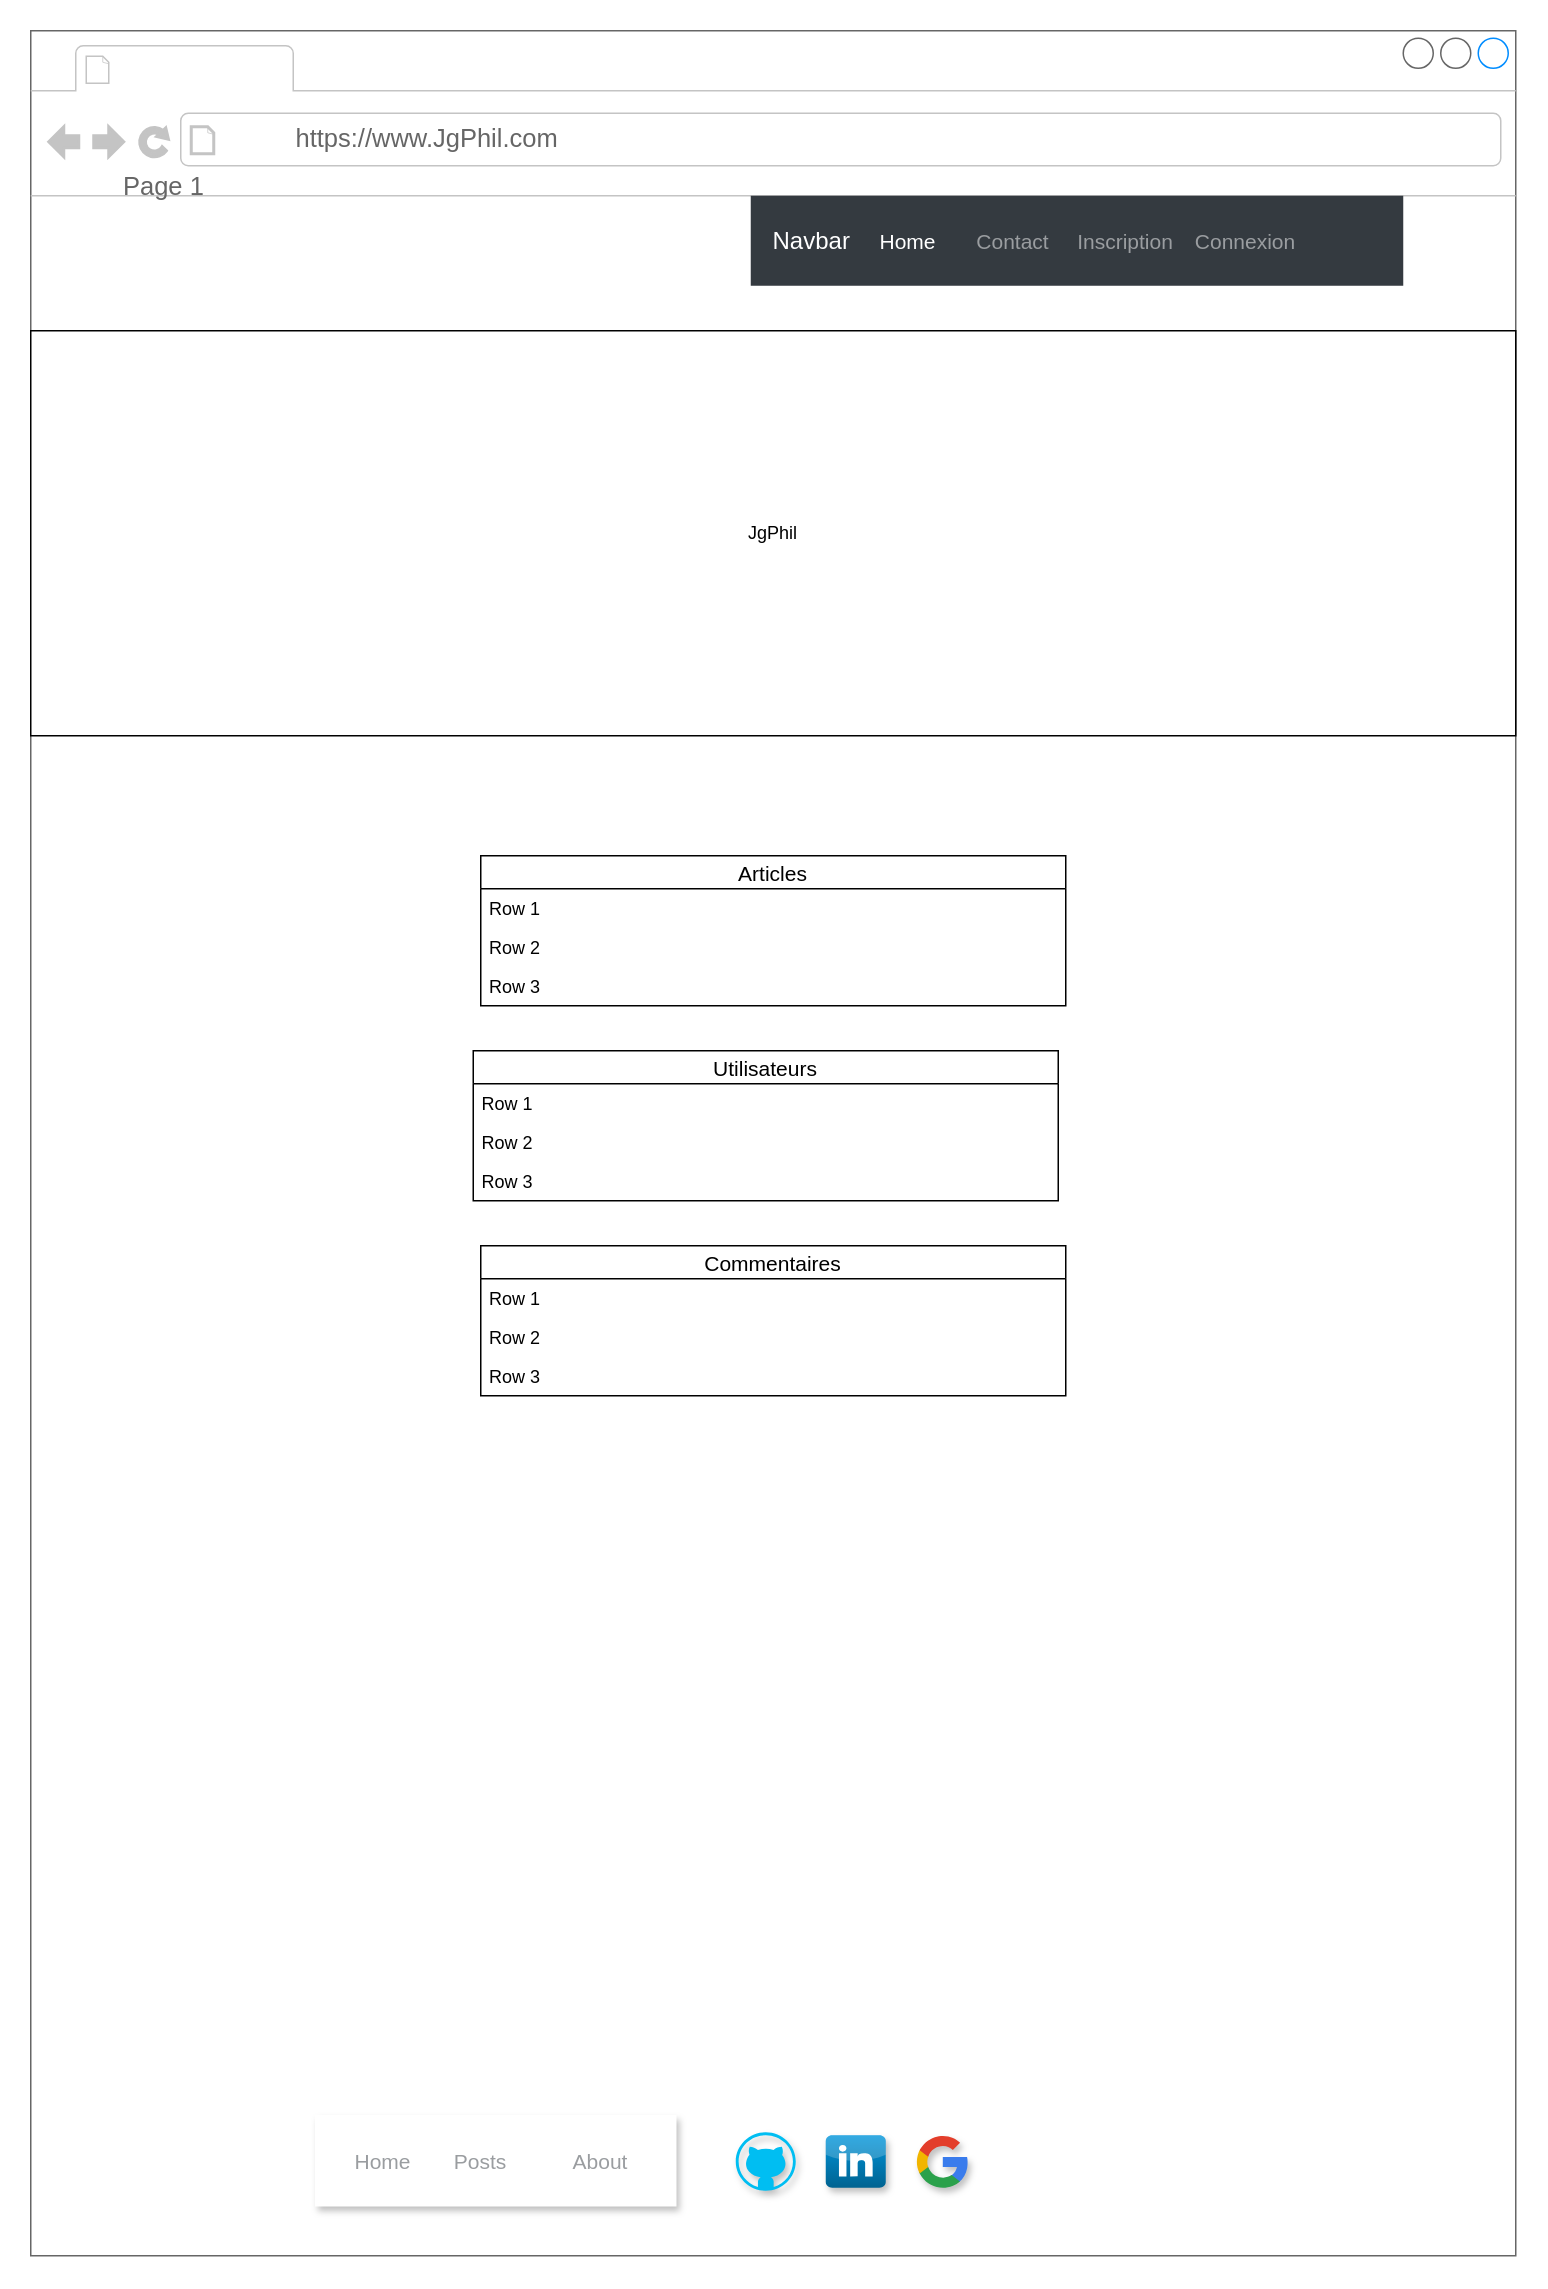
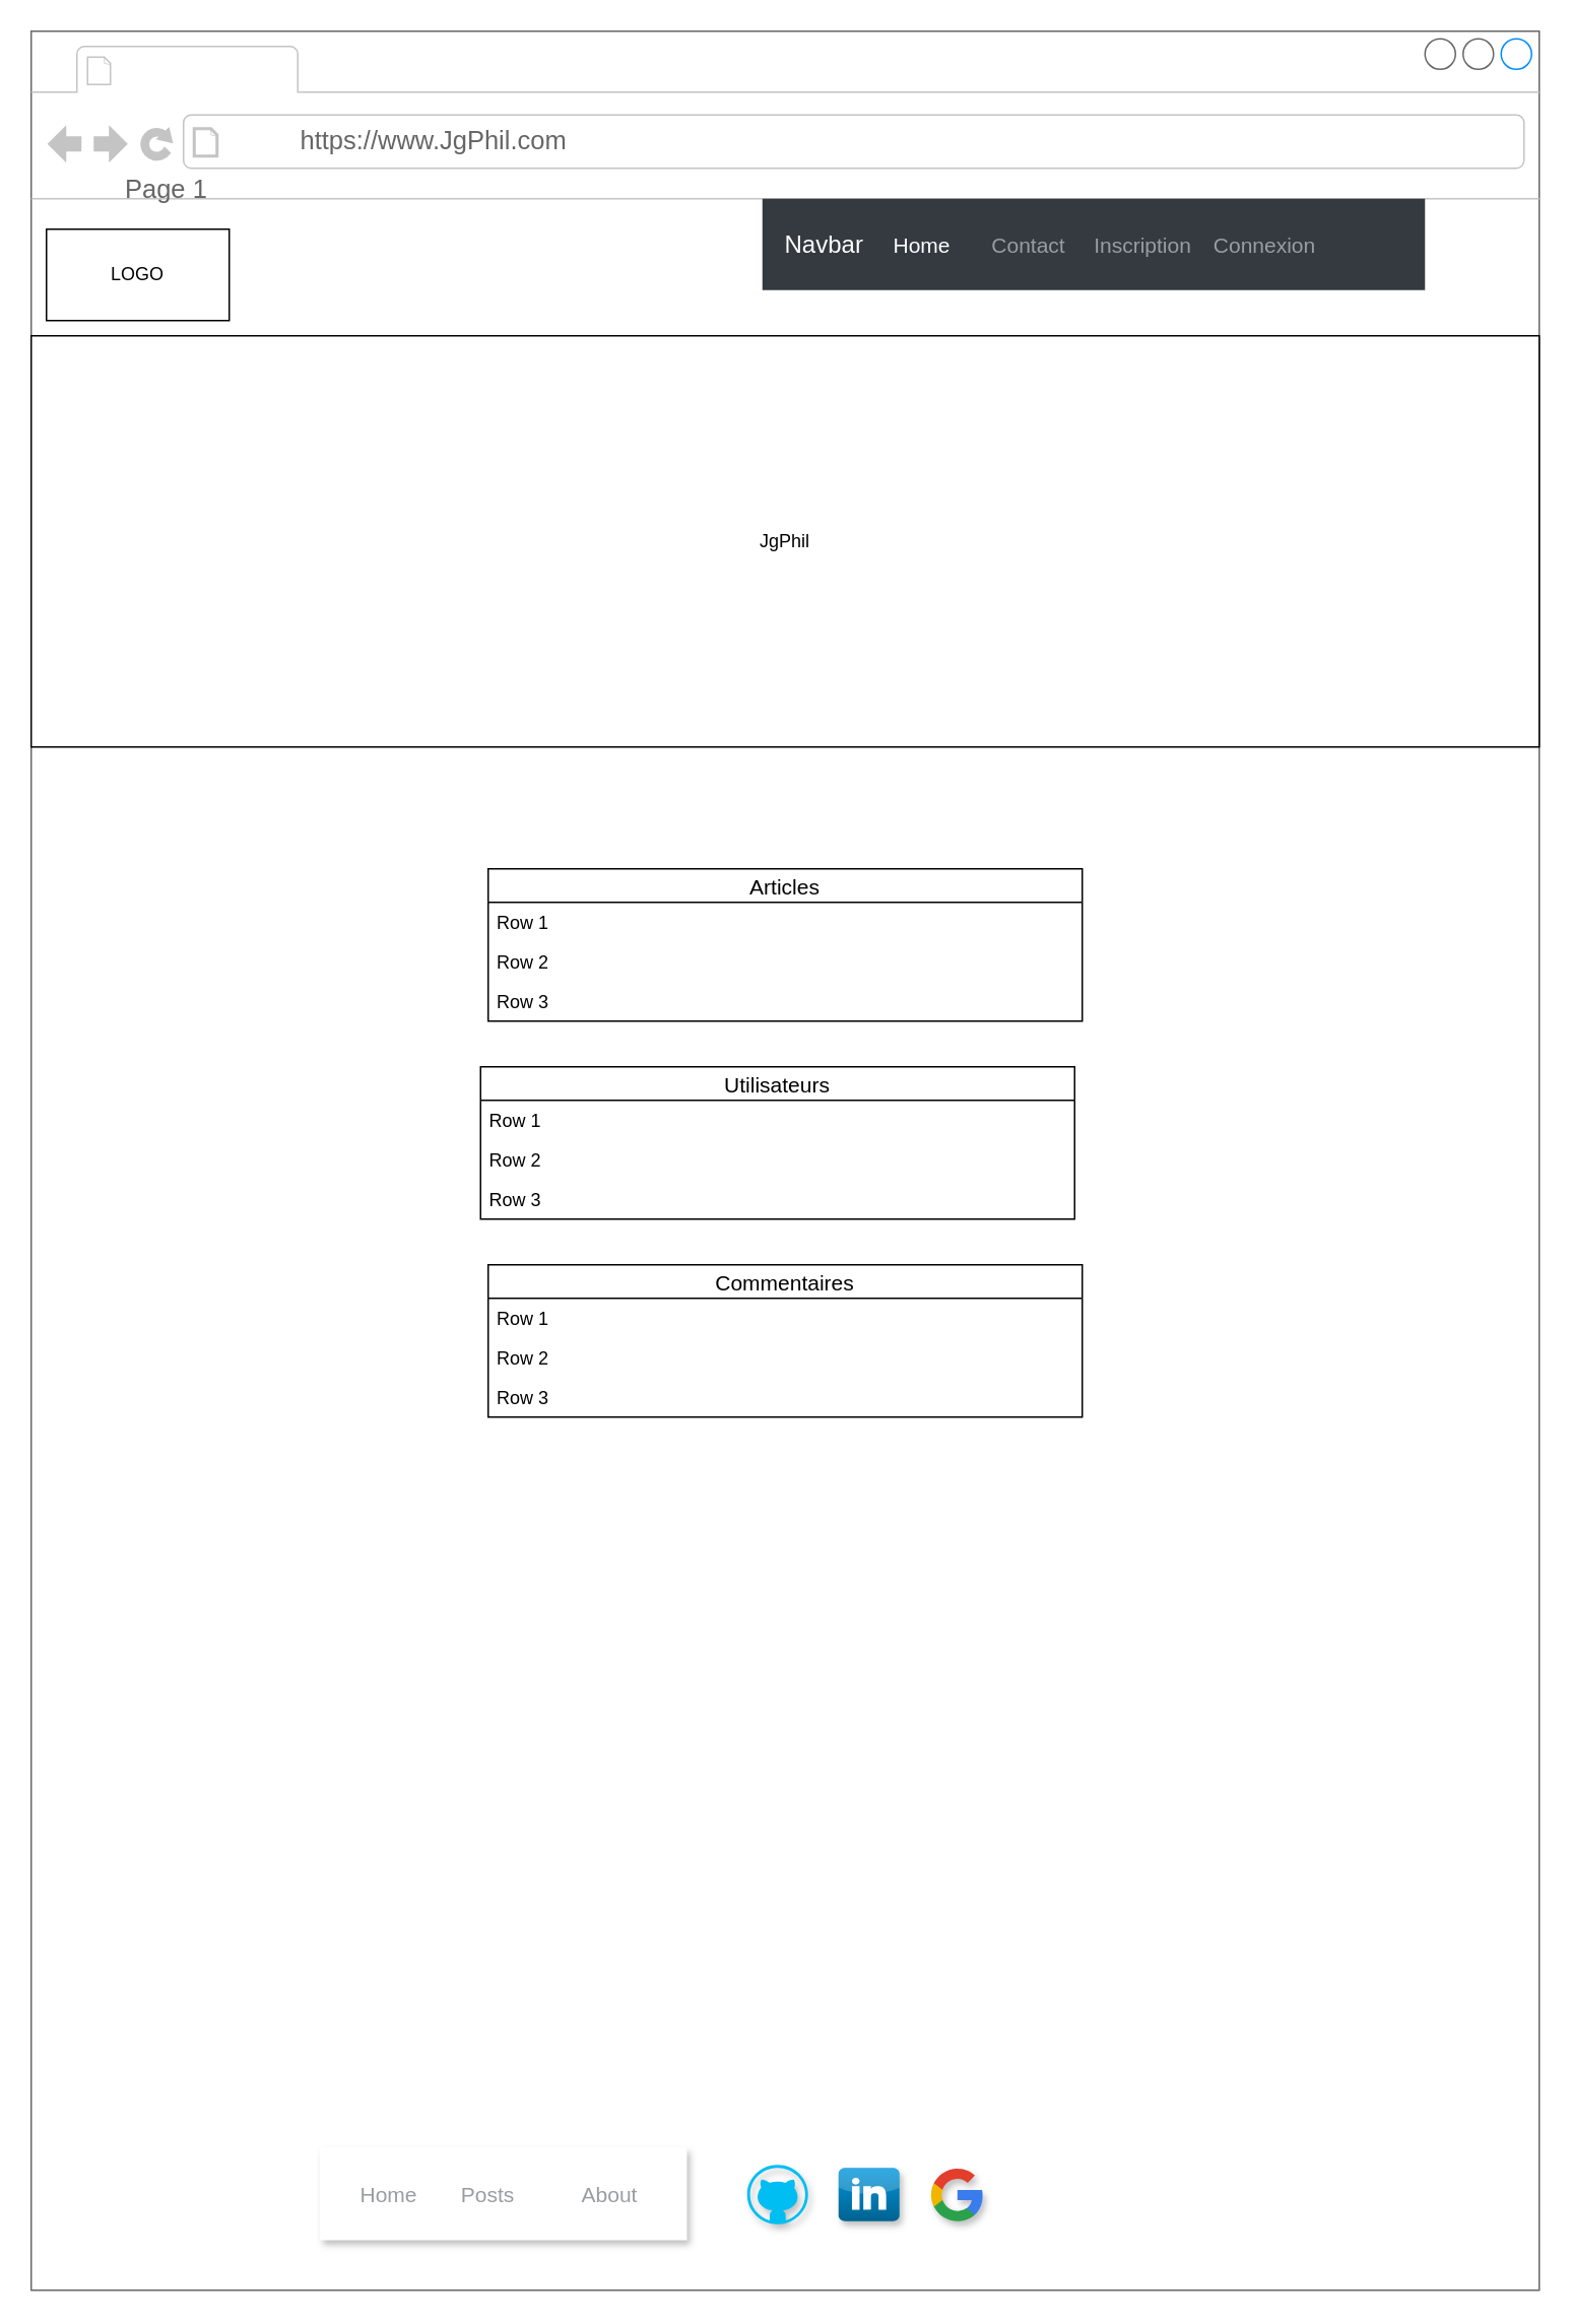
  <mxCell id="0" />
  <mxCell id="1" parent="0" />
  <mxCell id="2" value="" style="strokeWidth=1;shadow=0;dashed=0;align=center;html=1;shape=mxgraph.mockup.containers.browserWindow;rSize=0;strokeColor=#666666;strokeColor2=#008cff;strokeColor3=#c4c4c4;mainText=,;recursiveResize=0;" parent="1" vertex="1"><mxGeometry x="20" y="20" width="990" height="1483.4" as="geometry" /></mxCell>
  <mxCell id="3" value="Page 1" style="strokeWidth=1;shadow=0;dashed=0;align=center;html=1;shape=mxgraph.mockup.containers.anchor;fontSize=17;fontColor=#666666;align=left;" parent="2" vertex="1"><mxGeometry x="60" y="92" width="110" height="26" as="geometry" /></mxCell>
  <mxCell id="4" value="https://www.JgPhil.com" style="strokeWidth=1;shadow=0;dashed=0;align=center;html=1;shape=mxgraph.mockup.containers.anchor;rSize=0;fontSize=17;fontColor=#666666;align=left;" parent="2" vertex="1"><mxGeometry x="175" y="60" width="250" height="26" as="geometry" /></mxCell>
  <mxCell id="5" value="Articles" style="swimlane;fontStyle=0;childLayout=stackLayout;horizontal=1;startSize=22;horizontalStack=0;resizeParent=1;resizeParentMax=0;resizeLast=0;collapsible=1;marginBottom=0;align=center;fontSize=14;" vertex="1" parent="2"><mxGeometry x="300" y="550" width="390" height="100" as="geometry" /></mxCell>
  <mxCell id="6" value="Row 1" style="text;strokeColor=none;fillColor=none;spacingLeft=4;spacingRight=4;overflow=hidden;rotatable=0;points=[[0,0.5],[1,0.5]];portConstraint=eastwest;fontSize=12;" vertex="1" parent="5"><mxGeometry y="22" width="390" height="26" as="geometry" /></mxCell>
  <mxCell id="7" value="Row 2" style="text;strokeColor=none;fillColor=none;spacingLeft=4;spacingRight=4;overflow=hidden;rotatable=0;points=[[0,0.5],[1,0.5]];portConstraint=eastwest;fontSize=12;" vertex="1" parent="5"><mxGeometry y="48" width="390" height="26" as="geometry" /></mxCell>
  <mxCell id="8" value="Row 3" style="text;strokeColor=none;fillColor=none;spacingLeft=4;spacingRight=4;overflow=hidden;rotatable=0;points=[[0,0.5],[1,0.5]];portConstraint=eastwest;fontSize=12;" vertex="1" parent="5"><mxGeometry y="74" width="390" height="26" as="geometry" /></mxCell>
  <mxCell id="9" value="Utilisateurs" style="swimlane;fontStyle=0;childLayout=stackLayout;horizontal=1;startSize=22;horizontalStack=0;resizeParent=1;resizeParentMax=0;resizeLast=0;collapsible=1;marginBottom=0;align=center;fontSize=14;" vertex="1" parent="2"><mxGeometry x="295" y="680" width="390" height="100" as="geometry" /></mxCell>
  <mxCell id="10" value="Row 1" style="text;strokeColor=none;fillColor=none;spacingLeft=4;spacingRight=4;overflow=hidden;rotatable=0;points=[[0,0.5],[1,0.5]];portConstraint=eastwest;fontSize=12;" vertex="1" parent="9"><mxGeometry y="22" width="390" height="26" as="geometry" /></mxCell>
  <mxCell id="11" value="Row 2" style="text;strokeColor=none;fillColor=none;spacingLeft=4;spacingRight=4;overflow=hidden;rotatable=0;points=[[0,0.5],[1,0.5]];portConstraint=eastwest;fontSize=12;" vertex="1" parent="9"><mxGeometry y="48" width="390" height="26" as="geometry" /></mxCell>
  <mxCell id="12" value="Row 3" style="text;strokeColor=none;fillColor=none;spacingLeft=4;spacingRight=4;overflow=hidden;rotatable=0;points=[[0,0.5],[1,0.5]];portConstraint=eastwest;fontSize=12;" vertex="1" parent="9"><mxGeometry y="74" width="390" height="26" as="geometry" /></mxCell>
  <mxCell id="13" value="Commentaires" style="swimlane;fontStyle=0;childLayout=stackLayout;horizontal=1;startSize=22;horizontalStack=0;resizeParent=1;resizeParentMax=0;resizeLast=0;collapsible=1;marginBottom=0;align=center;fontSize=14;" vertex="1" parent="2"><mxGeometry x="300" y="810" width="390" height="100" as="geometry" /></mxCell>
  <mxCell id="14" value="Row 1" style="text;strokeColor=none;fillColor=none;spacingLeft=4;spacingRight=4;overflow=hidden;rotatable=0;points=[[0,0.5],[1,0.5]];portConstraint=eastwest;fontSize=12;" vertex="1" parent="13"><mxGeometry y="22" width="390" height="26" as="geometry" /></mxCell>
  <mxCell id="15" value="Row 2" style="text;strokeColor=none;fillColor=none;spacingLeft=4;spacingRight=4;overflow=hidden;rotatable=0;points=[[0,0.5],[1,0.5]];portConstraint=eastwest;fontSize=12;" vertex="1" parent="13"><mxGeometry y="48" width="390" height="26" as="geometry" /></mxCell>
  <mxCell id="16" value="Row 3" style="text;strokeColor=none;fillColor=none;spacingLeft=4;spacingRight=4;overflow=hidden;rotatable=0;points=[[0,0.5],[1,0.5]];portConstraint=eastwest;fontSize=12;" vertex="1" parent="13"><mxGeometry y="74" width="390" height="26" as="geometry" /></mxCell>
  <mxCell id="17" value="Navbar" style="html=1;shadow=1;dashed=0;fillColor=#FFFFFF;strokeColor=#FFFFFF;fontSize=16;fontColor=#ffffff;align=left;spacing=15;" parent="2" vertex="1"><mxGeometry x="190" y="1390" width="240" height="60" as="geometry" /></mxCell>
  <mxCell id="18" value="Home" style="fillColor=none;strokeColor=none;fontSize=14;fontColor=#9A9DA0;align=center;" parent="17" vertex="1"><mxGeometry width="70" height="40" relative="1" as="geometry"><mxPoint x="10" y="10" as="offset" /></mxGeometry></mxCell>
  <mxCell id="19" value="Posts" style="fillColor=none;strokeColor=none;fontSize=14;fontColor=#9A9DA0;align=center;spacingRight=0;" parent="17" vertex="1"><mxGeometry width="80" height="40" relative="1" as="geometry"><mxPoint x="70" y="10" as="offset" /></mxGeometry></mxCell>
  <mxCell id="20" value="About" style="fillColor=none;strokeColor=none;fontSize=14;fontColor=#9A9DA0;align=center;" parent="17" vertex="1"><mxGeometry width="80" height="40" relative="1" as="geometry"><mxPoint x="150" y="10" as="offset" /></mxGeometry></mxCell>
  <mxCell id="21" value="" style="verticalLabelPosition=bottom;html=1;verticalAlign=top;align=center;strokeColor=none;fillColor=#00BEF2;shape=mxgraph.azure.github_code;pointerEvents=1;shadow=1;" parent="2" vertex="1"><mxGeometry x="470" y="1401" width="40" height="39" as="geometry" /></mxCell>
  <mxCell id="22" value="" style="dashed=0;outlineConnect=0;html=1;align=center;labelPosition=center;verticalLabelPosition=bottom;verticalAlign=top;shape=mxgraph.webicons.linkedin;fillColor=#0095DB;gradientColor=#006391;shadow=1;strokeColor=#FFFFFF;" parent="2" vertex="1"><mxGeometry x="530" y="1403" width="40" height="35" as="geometry" /></mxCell>
  <mxCell id="23" value="" style="dashed=0;outlineConnect=0;html=1;align=center;labelPosition=center;verticalLabelPosition=bottom;verticalAlign=top;shape=mxgraph.weblogos.google;shadow=1;strokeColor=#FFFFFF;fillColor=#FFFFFF;" parent="2" vertex="1"><mxGeometry x="590" y="1402" width="34.76" height="37" as="geometry" /></mxCell>
  <mxCell id="24" value="Navbar" style="html=1;shadow=0;dashed=0;fillColor=#343A40;strokeColor=none;fontSize=16;fontColor=#ffffff;align=left;spacing=15;" vertex="1" parent="2"><mxGeometry x="480" y="110" width="435" height="60" as="geometry" /></mxCell>
  <mxCell id="25" value="Home" style="fillColor=none;strokeColor=none;fontSize=14;fontColor=#ffffff;align=center;" vertex="1" parent="24"><mxGeometry width="70" height="40" relative="1" as="geometry"><mxPoint x="70" y="10" as="offset" /></mxGeometry></mxCell>
  <mxCell id="26" value="Contact" style="fillColor=none;strokeColor=none;fontSize=14;fontColor=#9A9DA0;align=center;" vertex="1" parent="24"><mxGeometry width="70" height="40" relative="1" as="geometry"><mxPoint x="140" y="10" as="offset" /></mxGeometry></mxCell>
  <mxCell id="27" value="Inscription" style="fillColor=none;strokeColor=none;fontSize=14;fontColor=#9A9DA0;align=center;spacingRight=0;" vertex="1" parent="24"><mxGeometry width="80" height="40" relative="1" as="geometry"><mxPoint x="210" y="10" as="offset" /></mxGeometry></mxCell>
  <mxCell id="28" value="Connexion" style="fillColor=none;strokeColor=none;fontSize=14;fontColor=#9A9DA0;align=center;" vertex="1" parent="24"><mxGeometry width="80" height="40" relative="1" as="geometry"><mxPoint x="290" y="10" as="offset" /></mxGeometry></mxCell>
+ <mxCell id="29" value="LOGO" style="rounded=0;whiteSpace=wrap;html=1;" vertex="1" parent="2"><mxGeometry x="10" y="130" width="120" height="60" as="geometry" /></mxCell>
  <mxCell id="30" value="JgPhil" style="rounded=0;whiteSpace=wrap;html=1;" vertex="1" parent="2"><mxGeometry y="200" width="990" height="270" as="geometry" /></mxCell>
